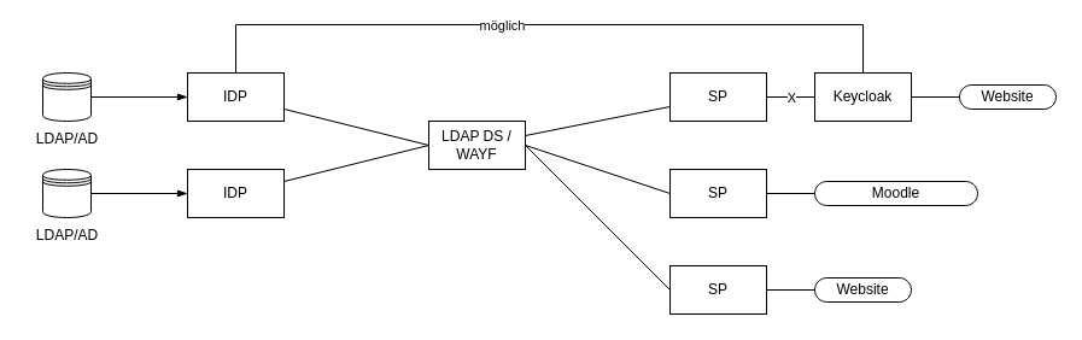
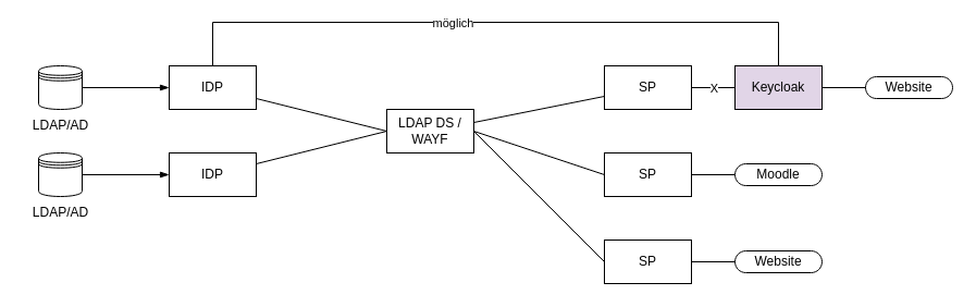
  <mxCell id="0" />
  <mxCell id="1" parent="0" />
  <mxCell id="2" value="" style="shape=datastore;html=1;labelPosition=center;verticalLabelPosition=bottom;align=center;verticalAlign=top;" vertex="1" parent="1"><mxGeometry x="35" y="60" width="40" height="40" as="geometry" /></mxCell>
  <mxCell id="3" value="LDAP/AD" style="text;html=1;align=center;verticalAlign=middle;resizable=0;points=[];autosize=1;strokeColor=none;fillColor=none;" vertex="1" parent="1"><mxGeometry x="20" y="100" width="70" height="30" as="geometry" /></mxCell>
  <mxCell id="4" style="edgeStyle=orthogonalEdgeStyle;rounded=0;orthogonalLoop=1;jettySize=auto;html=1;entryX=1;entryY=0.5;entryDx=0;entryDy=0;endArrow=none;endFill=0;startArrow=blockThin;startFill=1;" edge="1" parent="1" source="6" target="2"><mxGeometry relative="1" as="geometry" /></mxCell>
  <mxCell id="5" style="rounded=0;orthogonalLoop=1;jettySize=auto;html=1;entryX=0;entryY=0.5;entryDx=0;entryDy=0;endArrow=none;endFill=0;" edge="1" parent="1" source="6" target="10"><mxGeometry relative="1" as="geometry" /></mxCell>
  <mxCell id="6" value="IDP" style="html=1;dashed=0;whiteSpace=wrap;" vertex="1" parent="1"><mxGeometry x="155" y="60" width="80" height="40" as="geometry" /></mxCell>
  <mxCell id="7" style="rounded=0;orthogonalLoop=1;jettySize=auto;html=1;endArrow=none;endFill=0;" edge="1" parent="1" source="10" target="16"><mxGeometry relative="1" as="geometry" /></mxCell>
  <mxCell id="8" style="rounded=0;orthogonalLoop=1;jettySize=auto;html=1;entryX=0;entryY=0.5;entryDx=0;entryDy=0;exitX=1;exitY=0.5;exitDx=0;exitDy=0;endArrow=none;endFill=0;" edge="1" parent="1" source="10" target="18"><mxGeometry relative="1" as="geometry" /></mxCell>
  <mxCell id="9" style="rounded=0;orthogonalLoop=1;jettySize=auto;html=1;entryX=0;entryY=0.5;entryDx=0;entryDy=0;exitX=1;exitY=0.5;exitDx=0;exitDy=0;endArrow=none;endFill=0;" edge="1" parent="1" source="10" target="19"><mxGeometry relative="1" as="geometry" /></mxCell>
  <mxCell id="10" value="LDAP DS /&lt;div&gt;WAYF&lt;/div&gt;" style="html=1;dashed=0;whiteSpace=wrap;" vertex="1" parent="1"><mxGeometry x="355" y="100" width="80" height="40" as="geometry" /></mxCell>
  <mxCell id="11" style="edgeStyle=orthogonalEdgeStyle;rounded=0;orthogonalLoop=1;jettySize=auto;html=1;entryX=1;entryY=0.5;entryDx=0;entryDy=0;startArrow=blockThin;startFill=1;endArrow=none;endFill=0;" edge="1" parent="1" source="13" target="14"><mxGeometry relative="1" as="geometry" /></mxCell>
  <mxCell id="12" style="rounded=0;orthogonalLoop=1;jettySize=auto;html=1;entryX=0;entryY=0.5;entryDx=0;entryDy=0;endArrow=none;endFill=0;" edge="1" parent="1" source="13" target="10"><mxGeometry relative="1" as="geometry" /></mxCell>
  <mxCell id="13" value="IDP" style="html=1;dashed=0;whiteSpace=wrap;" vertex="1" parent="1"><mxGeometry x="155" y="140" width="80" height="40" as="geometry" /></mxCell>
  <mxCell id="14" value="" style="shape=datastore;html=1;labelPosition=center;verticalLabelPosition=bottom;align=center;verticalAlign=top;" vertex="1" parent="1"><mxGeometry x="35" y="140" width="40" height="40" as="geometry" /></mxCell>
  <mxCell id="15" value="LDAP/AD" style="text;html=1;align=center;verticalAlign=middle;resizable=0;points=[];autosize=1;strokeColor=none;fillColor=none;" vertex="1" parent="1"><mxGeometry x="20" y="180" width="70" height="30" as="geometry" /></mxCell>
  <mxCell id="16" value="SP" style="html=1;dashed=0;whiteSpace=wrap;" vertex="1" parent="1"><mxGeometry x="555" y="60" width="80" height="40" as="geometry" /></mxCell>
  <mxCell id="17" style="edgeStyle=orthogonalEdgeStyle;rounded=0;orthogonalLoop=1;jettySize=auto;html=1;endArrow=none;endFill=0;" edge="1" parent="1" source="18" target="29"><mxGeometry relative="1" as="geometry" /></mxCell>
  <mxCell id="18" value="SP" style="html=1;dashed=0;whiteSpace=wrap;" vertex="1" parent="1"><mxGeometry x="555" y="140" width="80" height="40" as="geometry" /></mxCell>
  <mxCell id="19" value="SP" style="html=1;dashed=0;whiteSpace=wrap;" vertex="1" parent="1"><mxGeometry x="555" y="220" width="80" height="40" as="geometry" /></mxCell>
  <mxCell id="20" value="Website" style="html=1;dashed=0;whiteSpace=wrap;shape=mxgraph.dfd.start" vertex="1" parent="1"><mxGeometry x="795" y="70" width="80" height="20" as="geometry" /></mxCell>
  <mxCell id="21" value="Website" style="html=1;dashed=0;whiteSpace=wrap;shape=mxgraph.dfd.start" vertex="1" parent="1"><mxGeometry x="675" y="230" width="80" height="20" as="geometry" /></mxCell>
  <mxCell id="22" style="edgeStyle=orthogonalEdgeStyle;rounded=0;orthogonalLoop=1;jettySize=auto;html=1;entryX=0;entryY=0.5;entryDx=0;entryDy=0;entryPerimeter=0;endArrow=none;endFill=0;" edge="1" parent="1" source="19" target="21"><mxGeometry relative="1" as="geometry" /></mxCell>
  <mxCell id="23" style="edgeStyle=orthogonalEdgeStyle;rounded=0;orthogonalLoop=1;jettySize=auto;html=1;entryX=0;entryY=0.5;entryDx=0;entryDy=0;entryPerimeter=0;endArrow=none;endFill=0;" edge="1" parent="1" source="16"><mxGeometry relative="1" as="geometry"><mxPoint x="675" y="80" as="targetPoint" /></mxGeometry></mxCell>
  <mxCell id="24" value="X" style="edgeLabel;html=1;align=center;verticalAlign=middle;resizable=0;points=[];" vertex="1" connectable="0" parent="23"><mxGeometry x="-0.016" relative="1" as="geometry"><mxPoint as="offset" /></mxGeometry></mxCell>
  <mxCell id="25" style="edgeStyle=orthogonalEdgeStyle;rounded=0;orthogonalLoop=1;jettySize=auto;html=1;entryX=0.5;entryY=0;entryDx=0;entryDy=0;endArrow=none;endFill=0;" edge="1" parent="1" source="27" target="6"><mxGeometry relative="1" as="geometry"><Array as="points"><mxPoint x="715" y="20" /><mxPoint x="195" y="20" /></Array></mxGeometry></mxCell>
  <mxCell id="26" value="möglich" style="edgeLabel;html=1;align=center;verticalAlign=middle;resizable=0;points=[];" vertex="1" connectable="0" parent="25"><mxGeometry x="0.134" relative="1" as="geometry"><mxPoint as="offset" /></mxGeometry></mxCell>
- <mxCell id="27" value="Keycloak" style="html=1;dashed=0;whiteSpace=wrap;" vertex="1" parent="1"><mxGeometry x="675" y="60" width="80" height="40" as="geometry" /></mxCell>
+ <mxCell id="27" value="Keycloak" style="html=1;dashed=0;whiteSpace=wrap;fillColor=#e1d5e7;" vertex="1" parent="1"><mxGeometry x="675" y="60" width="80" height="40" as="geometry" /></mxCell>
  <mxCell id="28" style="edgeStyle=orthogonalEdgeStyle;rounded=0;orthogonalLoop=1;jettySize=auto;html=1;entryX=0;entryY=0.5;entryDx=0;entryDy=0;entryPerimeter=0;endArrow=none;endFill=0;" edge="1" parent="1" source="27" target="20"><mxGeometry relative="1" as="geometry" /></mxCell>
- <mxCell id="29" value="Moodle" style="html=1;dashed=0;whiteSpace=wrap;shape=mxgraph.dfd.start" vertex="1" parent="1"><mxGeometry x="675" y="150" width="135" height="20" as="geometry" /></mxCell>
+ <mxCell id="29" value="Moodle" style="html=1;dashed=0;whiteSpace=wrap;shape=mxgraph.dfd.start" vertex="1" parent="1"><mxGeometry x="675" y="150" width="80" height="20" as="geometry" /></mxCell>
